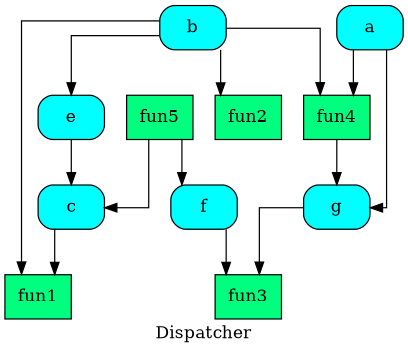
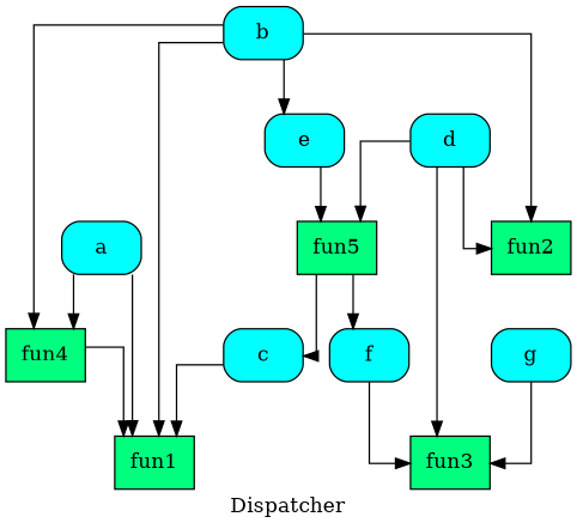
  digraph {
    label=Dispatcher
    splines=ortho
    node [fillcolor=cyan shape=Mrecord style=filled]
    n1 [fillcolor=springgreen label="{ fun5  }" shape=record]
    n2 [label="{ c  }"]
    n3 [label="{ f  }"]
    n4 [fillcolor=springgreen label="{ fun1  }" shape=record]
    n5 [fillcolor=springgreen label="{ fun3  }" shape=record]
    n6 [label="{ g  }"]
    n7 [label="{ a  }"]
    n8 [fillcolor=springgreen label="{ fun4  }" shape=record]
    n9 [label="{ e  }"]
+   n10 [label="{ d  }"]
    n11 [fillcolor=springgreen label="{ fun2  }" shape=record]
    n12 [label="{ b  }"]
    n1 -> n2
    n1 -> n3
    n2 -> n4
    n3 -> n5
    n6 -> n5
-   n7 -> n6
+   n7 -> n4
    n7 -> n8
-   n8 -> n6
-   n9 -> n2
+   n8 -> n4
+   n9 -> n1
+   n10 -> n1
+   n10 -> n5
+   n10 -> n11
    n12 -> n4
    n12 -> n8
    n12 -> n9
    n12 -> n11
  }
